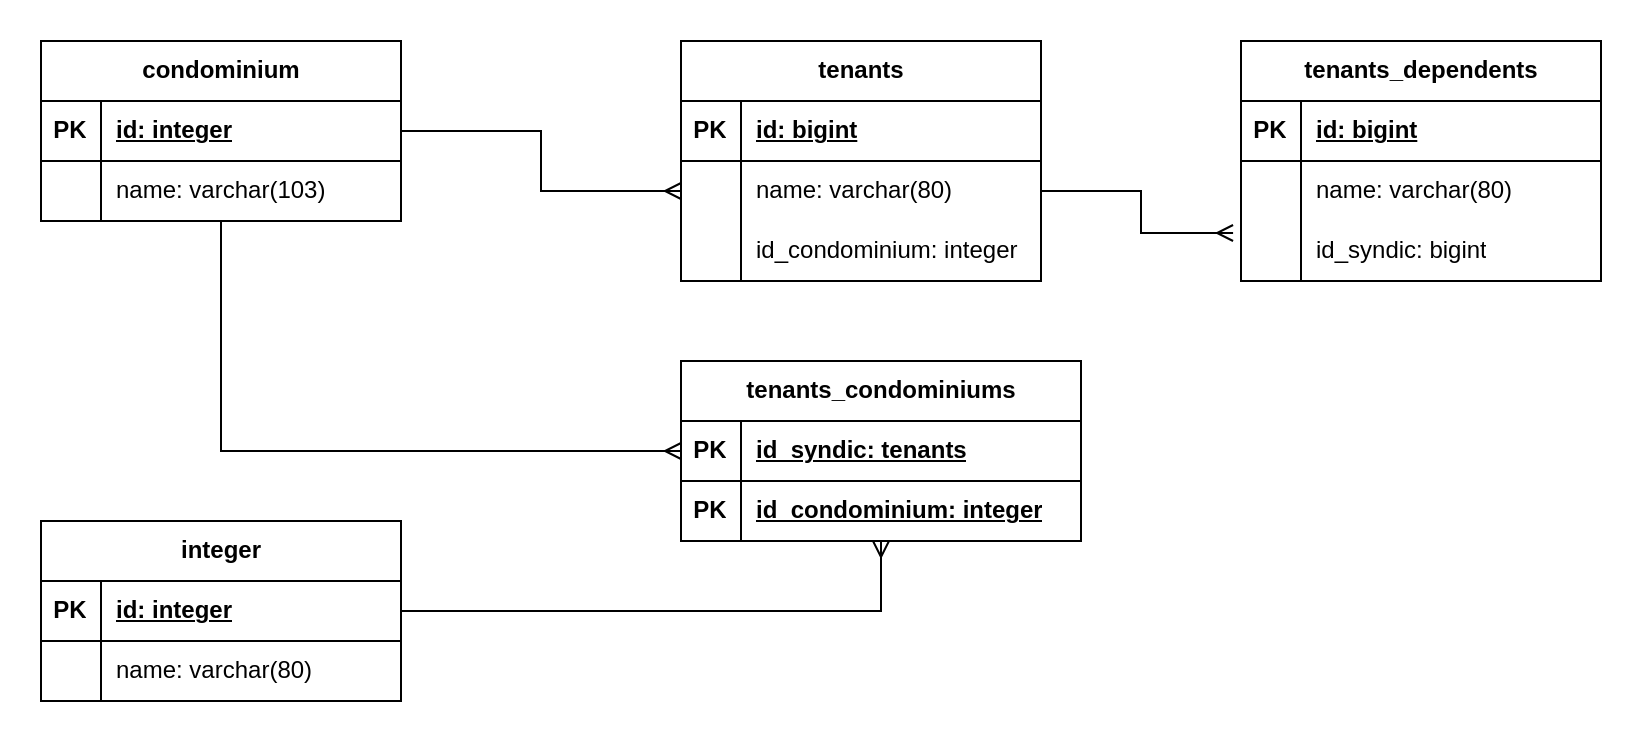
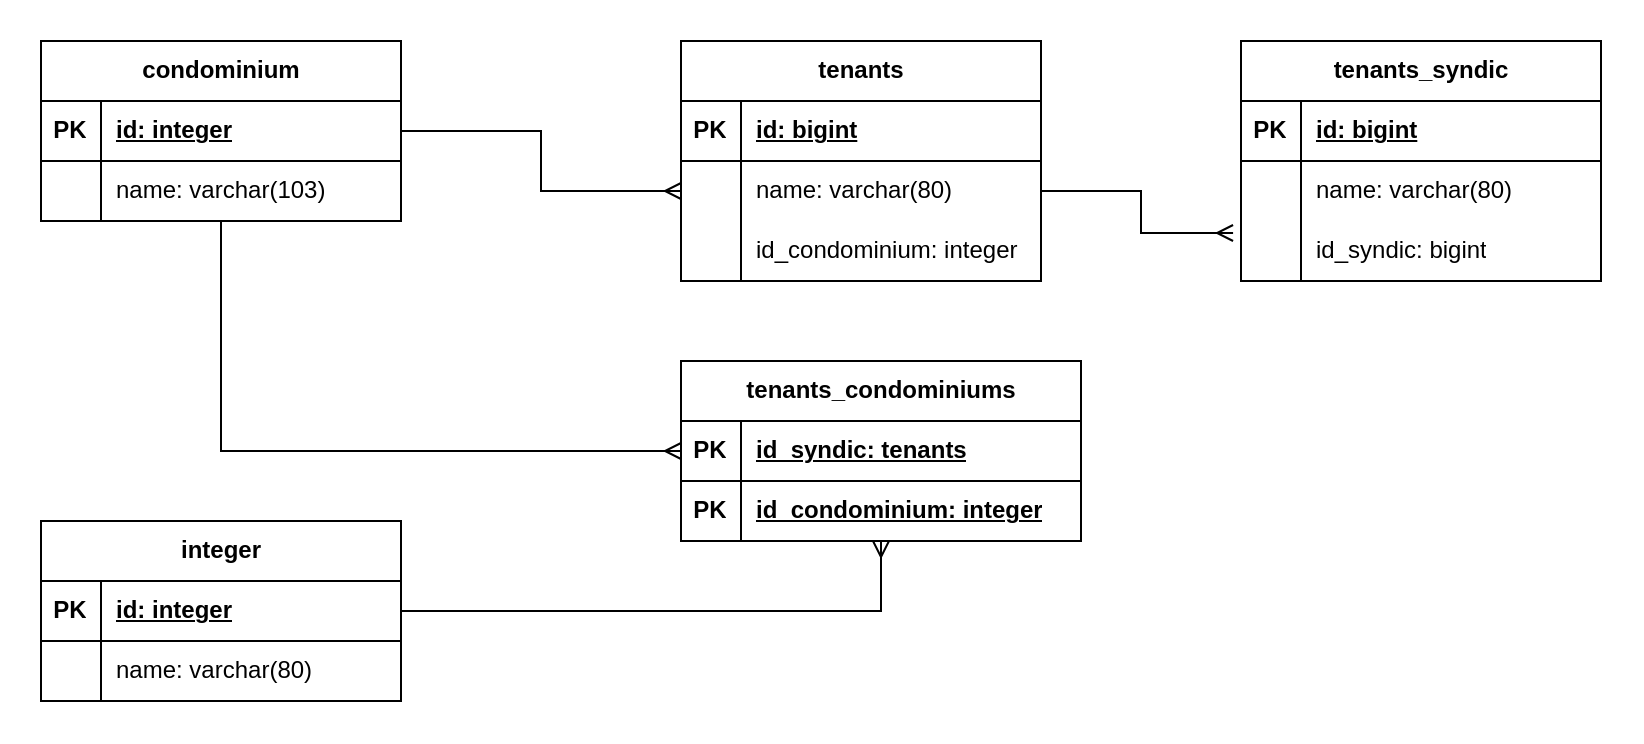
  <mxCell id="0" />
  <mxCell id="1" parent="0" />
  <mxCell id="2" style="edgeStyle=orthogonalEdgeStyle;rounded=0;orthogonalLoop=1;jettySize=auto;html=1;entryX=0;entryY=0.5;entryDx=0;entryDy=0;endArrow=ERmany;endFill=0;" parent="1" source="3" target="40" edge="1"><mxGeometry relative="1" as="geometry" /></mxCell>
  <mxCell id="3" value="condominium" style="shape=table;startSize=30;container=1;collapsible=1;childLayout=tableLayout;fixedRows=1;rowLines=0;fontStyle=1;align=center;resizeLast=1;html=1;" parent="1" vertex="1"><mxGeometry x="20" y="20" width="180" height="90" as="geometry" /></mxCell>
  <mxCell id="4" value="" style="shape=tableRow;horizontal=0;startSize=0;swimlaneHead=0;swimlaneBody=0;fillColor=none;collapsible=0;dropTarget=0;points=[[0,0.5],[1,0.5]];portConstraint=eastwest;top=0;left=0;right=0;bottom=1;" parent="3" vertex="1"><mxGeometry y="30" width="180" height="30" as="geometry" /></mxCell>
  <mxCell id="5" value="PK" style="shape=partialRectangle;connectable=0;fillColor=none;top=0;left=0;bottom=0;right=0;fontStyle=1;overflow=hidden;whiteSpace=wrap;html=1;" parent="4" vertex="1"><mxGeometry width="30" height="30" as="geometry"><mxRectangle width="30" height="30" as="alternateBounds" /></mxGeometry></mxCell>
  <mxCell id="6" value="id: integer" style="shape=partialRectangle;connectable=0;fillColor=none;top=0;left=0;bottom=0;right=0;align=left;spacingLeft=6;fontStyle=5;overflow=hidden;whiteSpace=wrap;html=1;" parent="4" vertex="1"><mxGeometry x="30" width="150" height="30" as="geometry"><mxRectangle width="150" height="30" as="alternateBounds" /></mxGeometry></mxCell>
  <mxCell id="7" value="" style="shape=tableRow;horizontal=0;startSize=0;swimlaneHead=0;swimlaneBody=0;fillColor=none;collapsible=0;dropTarget=0;points=[[0,0.5],[1,0.5]];portConstraint=eastwest;top=0;left=0;right=0;bottom=0;" parent="3" vertex="1"><mxGeometry y="60" width="180" height="30" as="geometry" /></mxCell>
  <mxCell id="8" value="" style="shape=partialRectangle;connectable=0;fillColor=none;top=0;left=0;bottom=0;right=0;editable=1;overflow=hidden;whiteSpace=wrap;html=1;" parent="7" vertex="1"><mxGeometry width="30" height="30" as="geometry"><mxRectangle width="30" height="30" as="alternateBounds" /></mxGeometry></mxCell>
  <mxCell id="9" value="name: varchar(103)" style="shape=partialRectangle;connectable=0;fillColor=none;top=0;left=0;bottom=0;right=0;align=left;spacingLeft=6;overflow=hidden;whiteSpace=wrap;html=1;" parent="7" vertex="1"><mxGeometry x="30" width="150" height="30" as="geometry"><mxRectangle width="150" height="30" as="alternateBounds" /></mxGeometry></mxCell>
  <mxCell id="10" value="integer" style="shape=table;startSize=30;container=1;collapsible=1;childLayout=tableLayout;fixedRows=1;rowLines=0;fontStyle=1;align=center;resizeLast=1;html=1;" parent="1" vertex="1"><mxGeometry x="20" y="260" width="180" height="90" as="geometry" /></mxCell>
  <mxCell id="11" value="" style="shape=tableRow;horizontal=0;startSize=0;swimlaneHead=0;swimlaneBody=0;fillColor=none;collapsible=0;dropTarget=0;points=[[0,0.5],[1,0.5]];portConstraint=eastwest;top=0;left=0;right=0;bottom=1;" parent="10" vertex="1"><mxGeometry y="30" width="180" height="30" as="geometry" /></mxCell>
  <mxCell id="12" value="PK" style="shape=partialRectangle;connectable=0;fillColor=none;top=0;left=0;bottom=0;right=0;fontStyle=1;overflow=hidden;whiteSpace=wrap;html=1;" parent="11" vertex="1"><mxGeometry width="30" height="30" as="geometry"><mxRectangle width="30" height="30" as="alternateBounds" /></mxGeometry></mxCell>
  <mxCell id="13" value="id: integer" style="shape=partialRectangle;connectable=0;fillColor=none;top=0;left=0;bottom=0;right=0;align=left;spacingLeft=6;fontStyle=5;overflow=hidden;whiteSpace=wrap;html=1;" parent="11" vertex="1"><mxGeometry x="30" width="150" height="30" as="geometry"><mxRectangle width="150" height="30" as="alternateBounds" /></mxGeometry></mxCell>
  <mxCell id="14" value="" style="shape=tableRow;horizontal=0;startSize=0;swimlaneHead=0;swimlaneBody=0;fillColor=none;collapsible=0;dropTarget=0;points=[[0,0.5],[1,0.5]];portConstraint=eastwest;top=0;left=0;right=0;bottom=0;" parent="10" vertex="1"><mxGeometry y="60" width="180" height="30" as="geometry" /></mxCell>
  <mxCell id="15" value="" style="shape=partialRectangle;connectable=0;fillColor=none;top=0;left=0;bottom=0;right=0;editable=1;overflow=hidden;whiteSpace=wrap;html=1;" parent="14" vertex="1"><mxGeometry width="30" height="30" as="geometry"><mxRectangle width="30" height="30" as="alternateBounds" /></mxGeometry></mxCell>
  <mxCell id="16" value="name: varchar(80)" style="shape=partialRectangle;connectable=0;fillColor=none;top=0;left=0;bottom=0;right=0;align=left;spacingLeft=6;overflow=hidden;whiteSpace=wrap;html=1;" parent="14" vertex="1"><mxGeometry x="30" width="150" height="30" as="geometry"><mxRectangle width="150" height="30" as="alternateBounds" /></mxGeometry></mxCell>
  <mxCell id="17" value="tenants" style="shape=table;startSize=30;container=1;collapsible=1;childLayout=tableLayout;fixedRows=1;rowLines=0;fontStyle=1;align=center;resizeLast=1;html=1;" parent="1" vertex="1"><mxGeometry x="340" y="20" width="180" height="120" as="geometry" /></mxCell>
  <mxCell id="18" value="" style="shape=tableRow;horizontal=0;startSize=0;swimlaneHead=0;swimlaneBody=0;fillColor=none;collapsible=0;dropTarget=0;points=[[0,0.5],[1,0.5]];portConstraint=eastwest;top=0;left=0;right=0;bottom=1;" parent="17" vertex="1"><mxGeometry y="30" width="180" height="30" as="geometry" /></mxCell>
  <mxCell id="19" value="PK" style="shape=partialRectangle;connectable=0;fillColor=none;top=0;left=0;bottom=0;right=0;fontStyle=1;overflow=hidden;whiteSpace=wrap;html=1;" parent="18" vertex="1"><mxGeometry width="30" height="30" as="geometry"><mxRectangle width="30" height="30" as="alternateBounds" /></mxGeometry></mxCell>
  <mxCell id="20" value="id: bigint" style="shape=partialRectangle;connectable=0;fillColor=none;top=0;left=0;bottom=0;right=0;align=left;spacingLeft=6;fontStyle=5;overflow=hidden;whiteSpace=wrap;html=1;" parent="18" vertex="1"><mxGeometry x="30" width="150" height="30" as="geometry"><mxRectangle width="150" height="30" as="alternateBounds" /></mxGeometry></mxCell>
  <mxCell id="21" value="" style="shape=tableRow;horizontal=0;startSize=0;swimlaneHead=0;swimlaneBody=0;fillColor=none;collapsible=0;dropTarget=0;points=[[0,0.5],[1,0.5]];portConstraint=eastwest;top=0;left=0;right=0;bottom=0;" parent="17" vertex="1"><mxGeometry y="60" width="180" height="30" as="geometry" /></mxCell>
  <mxCell id="22" value="" style="shape=partialRectangle;connectable=0;fillColor=none;top=0;left=0;bottom=0;right=0;editable=1;overflow=hidden;whiteSpace=wrap;html=1;" parent="21" vertex="1"><mxGeometry width="30" height="30" as="geometry"><mxRectangle width="30" height="30" as="alternateBounds" /></mxGeometry></mxCell>
  <mxCell id="23" value="name: varchar(80)" style="shape=partialRectangle;connectable=0;fillColor=none;top=0;left=0;bottom=0;right=0;align=left;spacingLeft=6;overflow=hidden;whiteSpace=wrap;html=1;" parent="21" vertex="1"><mxGeometry x="30" width="150" height="30" as="geometry"><mxRectangle width="150" height="30" as="alternateBounds" /></mxGeometry></mxCell>
  <mxCell id="24" value="" style="shape=tableRow;horizontal=0;startSize=0;swimlaneHead=0;swimlaneBody=0;fillColor=none;collapsible=0;dropTarget=0;points=[[0,0.5],[1,0.5]];portConstraint=eastwest;top=0;left=0;right=0;bottom=0;" parent="17" vertex="1"><mxGeometry y="90" width="180" height="30" as="geometry" /></mxCell>
  <mxCell id="25" value="" style="shape=partialRectangle;connectable=0;fillColor=none;top=0;left=0;bottom=0;right=0;editable=1;overflow=hidden;whiteSpace=wrap;html=1;" parent="24" vertex="1"><mxGeometry width="30" height="30" as="geometry"><mxRectangle width="30" height="30" as="alternateBounds" /></mxGeometry></mxCell>
  <mxCell id="26" value="id_condominium: integer" style="shape=partialRectangle;connectable=0;fillColor=none;top=0;left=0;bottom=0;right=0;align=left;spacingLeft=6;overflow=hidden;whiteSpace=wrap;html=1;" parent="24" vertex="1"><mxGeometry x="30" width="150" height="30" as="geometry"><mxRectangle width="150" height="30" as="alternateBounds" /></mxGeometry></mxCell>
  <mxCell id="27" style="edgeStyle=orthogonalEdgeStyle;rounded=0;orthogonalLoop=1;jettySize=auto;html=1;exitX=1;exitY=0.5;exitDx=0;exitDy=0;entryX=0;entryY=0.5;entryDx=0;entryDy=0;endArrow=ERmany;endFill=0;" parent="1" source="4" target="21" edge="1"><mxGeometry relative="1" as="geometry" /></mxCell>
- <mxCell id="28" value="tenants_dependents" style="shape=table;startSize=30;container=1;collapsible=1;childLayout=tableLayout;fixedRows=1;rowLines=0;fontStyle=1;align=center;resizeLast=1;html=1;" parent="1" vertex="1"><mxGeometry x="620" y="20" width="180" height="120" as="geometry" /></mxCell>
+ <mxCell id="28" value="tenants_syndic" style="shape=table;startSize=30;container=1;collapsible=1;childLayout=tableLayout;fixedRows=1;rowLines=0;fontStyle=1;align=center;resizeLast=1;html=1;" parent="1" vertex="1"><mxGeometry x="620" y="20" width="180" height="120" as="geometry" /></mxCell>
  <mxCell id="29" value="" style="shape=tableRow;horizontal=0;startSize=0;swimlaneHead=0;swimlaneBody=0;fillColor=none;collapsible=0;dropTarget=0;points=[[0,0.5],[1,0.5]];portConstraint=eastwest;top=0;left=0;right=0;bottom=1;" parent="28" vertex="1"><mxGeometry y="30" width="180" height="30" as="geometry" /></mxCell>
  <mxCell id="30" value="PK" style="shape=partialRectangle;connectable=0;fillColor=none;top=0;left=0;bottom=0;right=0;fontStyle=1;overflow=hidden;whiteSpace=wrap;html=1;" parent="29" vertex="1"><mxGeometry width="30" height="30" as="geometry"><mxRectangle width="30" height="30" as="alternateBounds" /></mxGeometry></mxCell>
  <mxCell id="31" value="id: bigint" style="shape=partialRectangle;connectable=0;fillColor=none;top=0;left=0;bottom=0;right=0;align=left;spacingLeft=6;fontStyle=5;overflow=hidden;whiteSpace=wrap;html=1;" parent="29" vertex="1"><mxGeometry x="30" width="150" height="30" as="geometry"><mxRectangle width="150" height="30" as="alternateBounds" /></mxGeometry></mxCell>
  <mxCell id="32" value="" style="shape=tableRow;horizontal=0;startSize=0;swimlaneHead=0;swimlaneBody=0;fillColor=none;collapsible=0;dropTarget=0;points=[[0,0.5],[1,0.5]];portConstraint=eastwest;top=0;left=0;right=0;bottom=0;" parent="28" vertex="1"><mxGeometry y="60" width="180" height="30" as="geometry" /></mxCell>
  <mxCell id="33" value="" style="shape=partialRectangle;connectable=0;fillColor=none;top=0;left=0;bottom=0;right=0;editable=1;overflow=hidden;whiteSpace=wrap;html=1;" parent="32" vertex="1"><mxGeometry width="30" height="30" as="geometry"><mxRectangle width="30" height="30" as="alternateBounds" /></mxGeometry></mxCell>
  <mxCell id="34" value="name: varchar(80)" style="shape=partialRectangle;connectable=0;fillColor=none;top=0;left=0;bottom=0;right=0;align=left;spacingLeft=6;overflow=hidden;whiteSpace=wrap;html=1;" parent="32" vertex="1"><mxGeometry x="30" width="150" height="30" as="geometry"><mxRectangle width="150" height="30" as="alternateBounds" /></mxGeometry></mxCell>
  <mxCell id="35" value="" style="shape=tableRow;horizontal=0;startSize=0;swimlaneHead=0;swimlaneBody=0;fillColor=none;collapsible=0;dropTarget=0;points=[[0,0.5],[1,0.5]];portConstraint=eastwest;top=0;left=0;right=0;bottom=0;" parent="28" vertex="1"><mxGeometry y="90" width="180" height="30" as="geometry" /></mxCell>
  <mxCell id="36" value="" style="shape=partialRectangle;connectable=0;fillColor=none;top=0;left=0;bottom=0;right=0;editable=1;overflow=hidden;whiteSpace=wrap;html=1;" parent="35" vertex="1"><mxGeometry width="30" height="30" as="geometry"><mxRectangle width="30" height="30" as="alternateBounds" /></mxGeometry></mxCell>
  <mxCell id="37" value="id_syndic: bigint" style="shape=partialRectangle;connectable=0;fillColor=none;top=0;left=0;bottom=0;right=0;align=left;spacingLeft=6;overflow=hidden;whiteSpace=wrap;html=1;" parent="35" vertex="1"><mxGeometry x="30" width="150" height="30" as="geometry"><mxRectangle width="150" height="30" as="alternateBounds" /></mxGeometry></mxCell>
  <mxCell id="38" style="edgeStyle=orthogonalEdgeStyle;rounded=0;orthogonalLoop=1;jettySize=auto;html=1;entryX=-0.022;entryY=0.2;entryDx=0;entryDy=0;entryPerimeter=0;endArrow=ERmany;endFill=0;" parent="1" source="21" target="35" edge="1"><mxGeometry relative="1" as="geometry" /></mxCell>
  <mxCell id="39" value="tenants_condominiums" style="shape=table;startSize=30;container=1;collapsible=1;childLayout=tableLayout;fixedRows=1;rowLines=0;fontStyle=1;align=center;resizeLast=1;html=1;" parent="1" vertex="1"><mxGeometry x="340" y="180" width="200" height="90" as="geometry" /></mxCell>
  <mxCell id="40" value="" style="shape=tableRow;horizontal=0;startSize=0;swimlaneHead=0;swimlaneBody=0;fillColor=none;collapsible=0;dropTarget=0;points=[[0,0.5],[1,0.5]];portConstraint=eastwest;top=0;left=0;right=0;bottom=1;" parent="39" vertex="1"><mxGeometry y="30" width="200" height="30" as="geometry" /></mxCell>
  <mxCell id="41" value="PK" style="shape=partialRectangle;connectable=0;fillColor=none;top=0;left=0;bottom=0;right=0;fontStyle=1;overflow=hidden;whiteSpace=wrap;html=1;" parent="40" vertex="1"><mxGeometry width="30" height="30" as="geometry"><mxRectangle width="30" height="30" as="alternateBounds" /></mxGeometry></mxCell>
  <mxCell id="42" value="id_syndic: tenants" style="shape=partialRectangle;connectable=0;fillColor=none;top=0;left=0;bottom=0;right=0;align=left;spacingLeft=6;fontStyle=5;overflow=hidden;whiteSpace=wrap;html=1;" parent="40" vertex="1"><mxGeometry x="30" width="170" height="30" as="geometry"><mxRectangle width="170" height="30" as="alternateBounds" /></mxGeometry></mxCell>
  <mxCell id="43" value="" style="shape=tableRow;horizontal=0;startSize=0;swimlaneHead=0;swimlaneBody=0;fillColor=none;collapsible=0;dropTarget=0;points=[[0,0.5],[1,0.5]];portConstraint=eastwest;top=0;left=0;right=0;bottom=1;" parent="39" vertex="1"><mxGeometry y="60" width="200" height="30" as="geometry" /></mxCell>
  <mxCell id="44" value="PK" style="shape=partialRectangle;connectable=0;fillColor=none;top=0;left=0;bottom=0;right=0;fontStyle=1;overflow=hidden;whiteSpace=wrap;html=1;" parent="43" vertex="1"><mxGeometry width="30" height="30" as="geometry"><mxRectangle width="30" height="30" as="alternateBounds" /></mxGeometry></mxCell>
  <mxCell id="45" value="id_condominium: integer" style="shape=partialRectangle;connectable=0;fillColor=none;top=0;left=0;bottom=0;right=0;align=left;spacingLeft=6;fontStyle=5;overflow=hidden;whiteSpace=wrap;html=1;" parent="43" vertex="1"><mxGeometry x="30" width="170" height="30" as="geometry"><mxRectangle width="170" height="30" as="alternateBounds" /></mxGeometry></mxCell>
  <mxCell id="46" style="edgeStyle=orthogonalEdgeStyle;rounded=0;orthogonalLoop=1;jettySize=auto;html=1;exitX=1;exitY=0.5;exitDx=0;exitDy=0;entryX=0.5;entryY=1;entryDx=0;entryDy=0;endArrow=ERmany;endFill=0;" parent="1" source="11" target="39" edge="1"><mxGeometry relative="1" as="geometry" /></mxCell>
